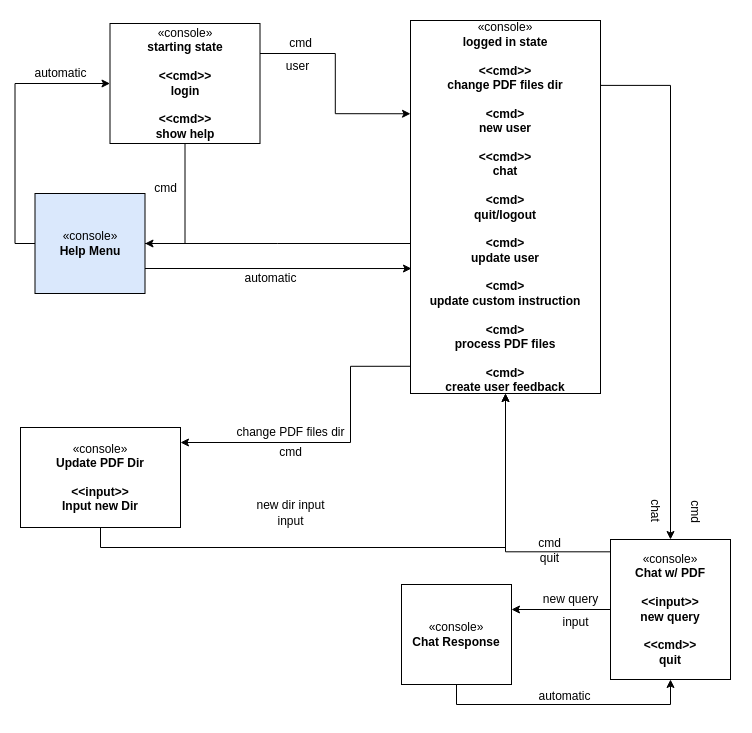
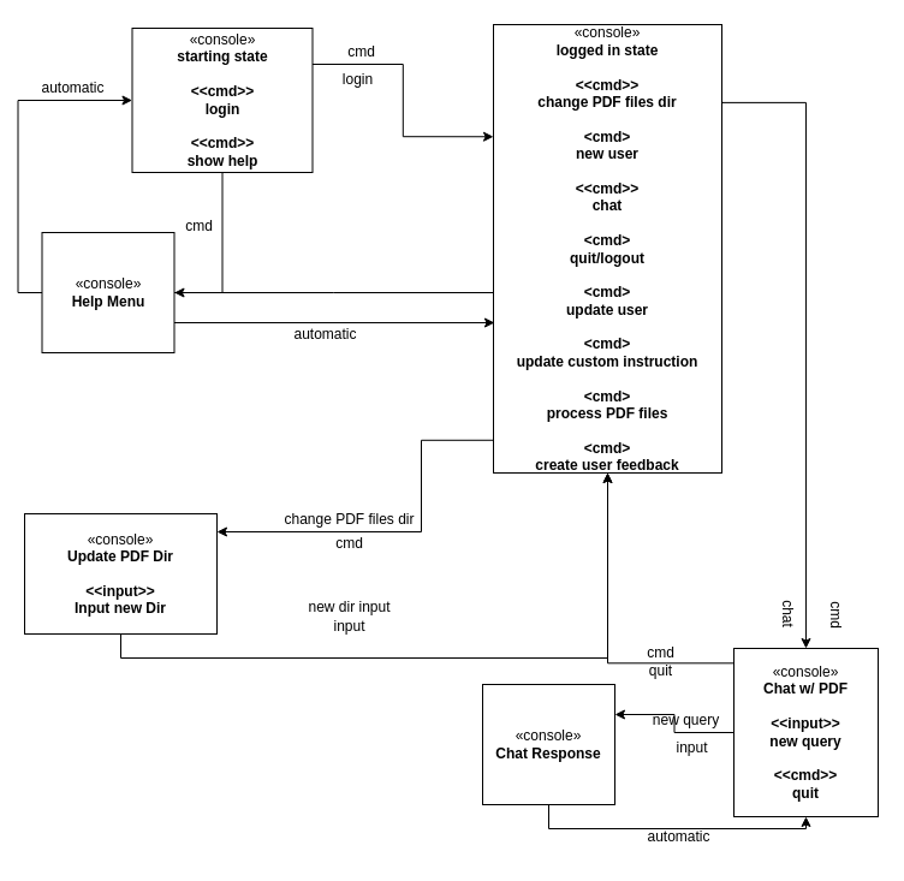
  <mxCell id="0" />
  <mxCell id="1" parent="0" />
  <mxCell id="2" style="edgeStyle=orthogonalEdgeStyle;rounded=0;orthogonalLoop=1;jettySize=auto;html=1;exitX=0.002;exitY=0.927;exitDx=0;exitDy=0;exitPerimeter=0;" parent="1" source="26" target="4" edge="1"><mxGeometry relative="1" as="geometry"><mxPoint x="370" y="442" as="sourcePoint" /><Array as="points"><mxPoint x="350" y="366" /><mxPoint x="350" y="442" /></Array></mxGeometry></mxCell>
  <mxCell id="3" style="edgeStyle=orthogonalEdgeStyle;rounded=0;orthogonalLoop=1;jettySize=auto;html=1;exitX=0.5;exitY=1;exitDx=0;exitDy=0;entryX=0.5;entryY=1;entryDx=0;entryDy=0;endArrow=none;endFill=0;startArrow=classic;startFill=1;" parent="1" source="26" target="4" edge="1"><mxGeometry relative="1" as="geometry"><mxPoint x="465" y="507" as="sourcePoint" /></mxGeometry></mxCell>
  <mxCell id="4" value="«console»&lt;br&gt;&lt;b&gt;Update PDF Dir&lt;br&gt;&lt;br&gt;&amp;lt;&amp;lt;input&amp;gt;&amp;gt;&lt;br&gt;Input new Dir&lt;br&gt;&lt;/b&gt;" style="html=1;whiteSpace=wrap;" parent="1" vertex="1"><mxGeometry x="20" y="427" width="160" height="100" as="geometry" /></mxCell>
  <mxCell id="5" value="change PDF files dir" style="text;html=1;align=center;verticalAlign=middle;resizable=0;points=[];autosize=1;strokeColor=none;fillColor=none;" parent="1" vertex="1"><mxGeometry x="225" y="417" width="130" height="30" as="geometry" /></mxCell>
  <mxCell id="6" value="cmd" style="text;html=1;align=center;verticalAlign=middle;resizable=0;points=[];autosize=1;strokeColor=none;fillColor=none;" parent="1" vertex="1"><mxGeometry x="265" y="437" width="50" height="30" as="geometry" /></mxCell>
  <mxCell id="7" value="input" style="text;html=1;align=center;verticalAlign=middle;resizable=0;points=[];autosize=1;strokeColor=none;fillColor=none;" parent="1" vertex="1"><mxGeometry x="265" y="506" width="50" height="30" as="geometry" /></mxCell>
  <mxCell id="8" value="new dir input" style="text;html=1;align=center;verticalAlign=middle;resizable=0;points=[];autosize=1;strokeColor=none;fillColor=none;" parent="1" vertex="1"><mxGeometry x="245" y="490" width="90" height="30" as="geometry" /></mxCell>
  <mxCell id="9" style="edgeStyle=orthogonalEdgeStyle;rounded=0;orthogonalLoop=1;jettySize=auto;html=1;exitX=0.5;exitY=0;exitDx=0;exitDy=0;entryX=1.005;entryY=0.174;entryDx=0;entryDy=0;startArrow=classic;startFill=1;endArrow=none;endFill=0;entryPerimeter=0;" parent="1" source="12" target="26" edge="1"><mxGeometry relative="1" as="geometry" /></mxCell>
  <mxCell id="10" style="edgeStyle=orthogonalEdgeStyle;rounded=0;orthogonalLoop=1;jettySize=auto;html=1;entryX=0.5;entryY=1;entryDx=0;entryDy=0;exitX=0.003;exitY=0.088;exitDx=0;exitDy=0;exitPerimeter=0;" parent="1" source="12" target="26" edge="1"><mxGeometry relative="1" as="geometry"><Array as="points"><mxPoint x="505" y="551" /></Array><mxPoint x="560" y="683" as="sourcePoint" /><mxPoint x="485" y="443" as="targetPoint" /></mxGeometry></mxCell>
  <mxCell id="11" style="edgeStyle=orthogonalEdgeStyle;rounded=0;orthogonalLoop=1;jettySize=auto;html=1;exitX=0;exitY=0.5;exitDx=0;exitDy=0;entryX=1;entryY=0.25;entryDx=0;entryDy=0;" edge="1" parent="1" source="12" target="16"><mxGeometry relative="1" as="geometry" /></mxCell>
  <mxCell id="12" value="«console»&lt;br&gt;&lt;b&gt;Chat w/ PDF&lt;/b&gt;&lt;br&gt;&lt;br&gt;&lt;b&gt;&amp;lt;&amp;lt;input&amp;gt;&amp;gt;&lt;/b&gt;&lt;br&gt;&lt;b&gt;new query&lt;/b&gt;&lt;br&gt;&lt;br&gt;&lt;b&gt;&amp;lt;&amp;lt;cmd&amp;gt;&amp;gt;&lt;/b&gt;&lt;br&gt;&lt;b&gt;quit&lt;/b&gt;" style="html=1;whiteSpace=wrap;" parent="1" vertex="1"><mxGeometry x="610" y="539" width="120" height="140" as="geometry" /></mxCell>
  <mxCell id="13" value="cmd" style="text;html=1;align=center;verticalAlign=middle;resizable=0;points=[];autosize=1;strokeColor=none;fillColor=none;rotation=90;" parent="1" vertex="1"><mxGeometry x="670" y="496" width="50" height="30" as="geometry" /></mxCell>
  <mxCell id="14" value="chat" style="text;html=1;align=center;verticalAlign=middle;resizable=0;points=[];autosize=1;strokeColor=none;fillColor=none;rotation=90;" parent="1" vertex="1"><mxGeometry x="630" y="495" width="50" height="30" as="geometry" /></mxCell>
  <mxCell id="15" style="edgeStyle=orthogonalEdgeStyle;rounded=0;orthogonalLoop=1;jettySize=auto;html=1;exitX=0.5;exitY=1;exitDx=0;exitDy=0;entryX=0.5;entryY=1;entryDx=0;entryDy=0;" edge="1" parent="1" source="16" target="12"><mxGeometry relative="1" as="geometry" /></mxCell>
- <mxCell id="16" value="«console»&lt;br&gt;&lt;b&gt;Chat Response&lt;br&gt;&lt;/b&gt;" style="html=1;whiteSpace=wrap;" parent="1" vertex="1"><mxGeometry x="401" y="584" width="110" height="100" as="geometry" /></mxCell>
+ <mxCell id="16" value="«console»&lt;br&gt;&lt;b&gt;Chat Response&lt;br&gt;&lt;/b&gt;" style="html=1;whiteSpace=wrap;" parent="1" vertex="1"><mxGeometry x="401" y="569" width="110" height="100" as="geometry" /></mxCell>
  <mxCell id="17" value="input" style="text;html=1;align=center;verticalAlign=middle;resizable=0;points=[];autosize=1;strokeColor=none;fillColor=none;" parent="1" vertex="1"><mxGeometry x="550" y="607" width="50" height="30" as="geometry" /></mxCell>
  <mxCell id="18" value="new query" style="text;html=1;align=center;verticalAlign=middle;resizable=0;points=[];autosize=1;strokeColor=none;fillColor=none;" parent="1" vertex="1"><mxGeometry x="530" y="584" width="80" height="30" as="geometry" /></mxCell>
  <mxCell id="19" value="automatic" style="text;html=1;align=center;verticalAlign=middle;resizable=0;points=[];autosize=1;strokeColor=none;fillColor=none;" parent="1" vertex="1"><mxGeometry x="524" y="681" width="80" height="30" as="geometry" /></mxCell>
  <mxCell id="20" value="cmd" style="text;html=1;align=center;verticalAlign=middle;resizable=0;points=[];autosize=1;strokeColor=none;fillColor=none;" parent="1" vertex="1"><mxGeometry x="524" y="528" width="50" height="30" as="geometry" /></mxCell>
  <mxCell id="21" value="quit" style="text;html=1;align=center;verticalAlign=middle;resizable=0;points=[];autosize=1;strokeColor=none;fillColor=none;" parent="1" vertex="1"><mxGeometry x="529" y="543" width="40" height="30" as="geometry" /></mxCell>
  <mxCell id="22" style="edgeStyle=orthogonalEdgeStyle;rounded=0;orthogonalLoop=1;jettySize=auto;html=1;exitX=1;exitY=0.25;exitDx=0;exitDy=0;entryX=0;entryY=0.25;entryDx=0;entryDy=0;" edge="1" parent="1" source="23" target="26"><mxGeometry relative="1" as="geometry"><mxPoint x="400" y="53" as="targetPoint" /></mxGeometry></mxCell>
  <mxCell id="23" value="«console»&lt;br&gt;&lt;b&gt;starting state&lt;br&gt;&lt;br&gt;&amp;lt;&amp;lt;cmd&amp;gt;&amp;gt;&lt;br&gt;login&lt;br&gt;&lt;br&gt;&lt;/b&gt;&lt;b style=&quot;border-color: var(--border-color);&quot;&gt;&amp;lt;&amp;lt;cmd&amp;gt;&amp;gt;&lt;br style=&quot;border-color: var(--border-color);&quot;&gt;&lt;/b&gt;&lt;b&gt;show help&lt;br&gt;&lt;/b&gt;" style="html=1;whiteSpace=wrap;" vertex="1" parent="1"><mxGeometry x="109.5" y="23" width="150" height="120" as="geometry" /></mxCell>
  <mxCell id="24" style="edgeStyle=orthogonalEdgeStyle;rounded=0;orthogonalLoop=1;jettySize=auto;html=1;exitX=0.5;exitY=1;exitDx=0;exitDy=0;entryX=1;entryY=0.5;entryDx=0;entryDy=0;" edge="1" parent="1" source="23" target="30"><mxGeometry relative="1" as="geometry" /></mxCell>
  <mxCell id="25" value="cmd" style="text;html=1;align=center;verticalAlign=middle;resizable=0;points=[];autosize=1;strokeColor=none;fillColor=none;" vertex="1" parent="1"><mxGeometry x="140" y="173" width="50" height="30" as="geometry" /></mxCell>
  <mxCell id="26" value="«console»&lt;br&gt;&lt;b&gt;logged in state&lt;br&gt;&lt;br&gt;&amp;lt;&amp;lt;cmd&amp;gt;&amp;gt;&lt;br&gt;change PDF files dir&lt;br&gt;&lt;br&gt;&amp;lt;cmd&amp;gt;&lt;br&gt;new user&lt;br&gt;&lt;br&gt;&amp;lt;&amp;lt;cmd&amp;gt;&amp;gt;&lt;br&gt;chat&lt;br&gt;&lt;br&gt;&amp;lt;cmd&amp;gt;&lt;br&gt;quit/logout&lt;br&gt;&lt;br&gt;&amp;lt;cmd&amp;gt;&lt;br&gt;update user&lt;br&gt;&lt;br&gt;&amp;lt;cmd&amp;gt;&lt;br&gt;update custom instruction&lt;br&gt;&lt;br&gt;&amp;lt;cmd&amp;gt;&lt;br&gt;process PDF files&lt;br&gt;&lt;br&gt;&amp;lt;cmd&amp;gt;&lt;br&gt;create user feedback&lt;br&gt;&lt;/b&gt;" style="html=1;whiteSpace=wrap;" vertex="1" parent="1"><mxGeometry x="410" y="20" width="190" height="373" as="geometry" /></mxCell>
  <mxCell id="27" value="cmd" style="text;html=1;align=center;verticalAlign=middle;resizable=0;points=[];autosize=1;strokeColor=none;fillColor=none;" vertex="1" parent="1"><mxGeometry x="275" y="28" width="50" height="30" as="geometry" /></mxCell>
- <mxCell id="28" value="user" style="text;html=1;align=center;verticalAlign=middle;resizable=0;points=[];autosize=1;strokeColor=none;fillColor=none;" vertex="1" parent="1"><mxGeometry x="272" y="51" width="50" height="30" as="geometry" /></mxCell>
+ <mxCell id="28" value="login" style="text;html=1;align=center;verticalAlign=middle;resizable=0;points=[];autosize=1;strokeColor=none;fillColor=none;" vertex="1" parent="1"><mxGeometry x="272" y="51" width="50" height="30" as="geometry" /></mxCell>
  <mxCell id="29" style="edgeStyle=orthogonalEdgeStyle;rounded=0;orthogonalLoop=1;jettySize=auto;html=1;exitX=0;exitY=0.5;exitDx=0;exitDy=0;entryX=0;entryY=0.5;entryDx=0;entryDy=0;" edge="1" parent="1" source="30" target="23"><mxGeometry relative="1" as="geometry" /></mxCell>
- <mxCell id="30" value="«console»&lt;br&gt;&lt;b&gt;Help Menu&lt;br&gt;&lt;/b&gt;" style="html=1;whiteSpace=wrap;fillColor=#dae8fc;" vertex="1" parent="1"><mxGeometry x="34.5" y="193" width="110" height="100" as="geometry" /></mxCell>
+ <mxCell id="30" value="«console»&lt;br&gt;&lt;b&gt;Help Menu&lt;br&gt;&lt;/b&gt;" style="html=1;whiteSpace=wrap;" vertex="1" parent="1"><mxGeometry x="34.5" y="193" width="110" height="100" as="geometry" /></mxCell>
  <mxCell id="31" style="edgeStyle=orthogonalEdgeStyle;rounded=0;orthogonalLoop=1;jettySize=auto;html=1;exitX=1;exitY=0.5;exitDx=0;exitDy=0;endArrow=none;endFill=0;" edge="1" parent="1" source="30"><mxGeometry relative="1" as="geometry"><mxPoint x="410" y="243" as="targetPoint" /></mxGeometry></mxCell>
  <mxCell id="32" value="automatic" style="text;html=1;align=center;verticalAlign=middle;resizable=0;points=[];autosize=1;strokeColor=none;fillColor=none;" vertex="1" parent="1"><mxGeometry x="20" y="58" width="80" height="30" as="geometry" /></mxCell>
  <mxCell id="33" style="edgeStyle=orthogonalEdgeStyle;rounded=0;orthogonalLoop=1;jettySize=auto;html=1;exitX=1;exitY=0.75;exitDx=0;exitDy=0;entryX=0.005;entryY=0.665;entryDx=0;entryDy=0;entryPerimeter=0;" edge="1" parent="1" source="30" target="26"><mxGeometry relative="1" as="geometry" /></mxCell>
  <mxCell id="34" value="automatic" style="text;html=1;align=center;verticalAlign=middle;resizable=0;points=[];autosize=1;strokeColor=none;fillColor=none;" vertex="1" parent="1"><mxGeometry x="230" y="263" width="80" height="30" as="geometry" /></mxCell>
